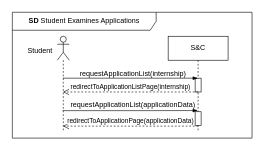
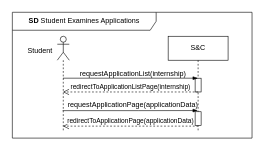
  <mxCell id="0" />
  <mxCell id="1" parent="0" />
  <mxCell id="2" value="S&amp;amp;C" style="shape=umlLifeline;perimeter=lifelinePerimeter;whiteSpace=wrap;html=1;container=1;dropTarget=0;collapsible=0;recursiveResize=0;outlineConnect=0;portConstraint=eastwest;newEdgeStyle={&quot;edgeStyle&quot;:&quot;elbowEdgeStyle&quot;,&quot;elbow&quot;:&quot;vertical&quot;,&quot;curved&quot;:0,&quot;rounded&quot;:0};" parent="1" vertex="1"><mxGeometry x="280" width="100" height="160" as="geometry" y="60" /></mxCell>
  <mxCell id="3" value="" style="html=1;points=[[0,0,0,0,5],[0,1,0,0,-5],[1,0,0,0,5],[1,1,0,0,-5]];perimeter=orthogonalPerimeter;outlineConnect=0;targetShapes=umlLifeline;portConstraint=eastwest;newEdgeStyle={&quot;curved&quot;:0,&quot;rounded&quot;:0};" parent="2" vertex="1"><mxGeometry x="45" y="70" width="10" height="23" as="geometry" /></mxCell>
  <mxCell id="4" value="" style="shape=umlLifeline;perimeter=lifelinePerimeter;whiteSpace=wrap;html=1;container=1;dropTarget=0;collapsible=0;recursiveResize=0;outlineConnect=0;portConstraint=eastwest;newEdgeStyle={&quot;curved&quot;:0,&quot;rounded&quot;:0};participant=umlActor;" parent="1" vertex="1"><mxGeometry x="95" width="20" height="160" as="geometry" y="60" /></mxCell>
  <mxCell id="5" value="Student" style="text;html=1;align=center;verticalAlign=middle;resizable=0;points=[];autosize=1;strokeColor=none;fillColor=none;" parent="1" vertex="1"><mxGeometry x="36" y="70" width="60" height="30" as="geometry" /></mxCell>
  <mxCell id="6" value="" style="edgeStyle=elbowEdgeStyle;fontSize=12;html=1;endArrow=blockThin;endFill=1;rounded=0;" parent="1" edge="1" source="4"><mxGeometry width="160" relative="1" as="geometry"><mxPoint x="114.81" y="130" as="sourcePoint" /><mxPoint x="329.5" y="130" as="targetPoint" /><Array as="points"><mxPoint x="230" y="130" /></Array></mxGeometry></mxCell>
  <mxCell id="7" value="requestApplicationList(internship)" style="text;html=1;align=center;verticalAlign=middle;resizable=0;points=[];autosize=1;strokeColor=none;fillColor=none;" parent="1" vertex="1"><mxGeometry x="121" y="107" width="200" height="30" as="geometry" /></mxCell>
  <mxCell id="8" value="&lt;b&gt;SD&lt;/b&gt;&amp;nbsp;Student Examines Applications" style="shape=umlFrame;whiteSpace=wrap;html=1;pointerEvents=0;width=240;height=30;" parent="1" vertex="1"><mxGeometry x="20" y="20" width="400" height="210" as="geometry" /></mxCell>
  <mxCell id="9" value="redirectToApplicationListPage(internship)" style="html=1;verticalAlign=bottom;endArrow=open;dashed=1;endSize=8;curved=0;rounded=0;" parent="1" edge="1" target="4"><mxGeometry relative="1" as="geometry"><mxPoint x="330" y="153" as="sourcePoint" /><mxPoint x="114.81" y="153" as="targetPoint" /><Array as="points"><mxPoint x="240.5" y="153" /></Array></mxGeometry></mxCell>
- <mxCell id="10" value="requestApplicationList(applicationData)" style="text;html=1;align=center;verticalAlign=middle;resizable=0;points=[];autosize=1;strokeColor=none;fillColor=none;" vertex="1" parent="1"><mxGeometry x="101" y="160" width="240" height="30" as="geometry" /></mxCell>
+ <mxCell id="10" value="requestApplicationPage(applicationData)" style="text;html=1;align=center;verticalAlign=middle;resizable=0;points=[];autosize=1;strokeColor=none;fillColor=none;" vertex="1" parent="1"><mxGeometry x="101" y="160" width="240" height="30" as="geometry" /></mxCell>
  <mxCell id="11" value="" style="edgeStyle=elbowEdgeStyle;fontSize=12;html=1;endArrow=blockThin;endFill=1;rounded=0;exitX=0.012;exitY=0.804;exitDx=0;exitDy=0;exitPerimeter=0;" edge="1" parent="1" source="10"><mxGeometry width="160" relative="1" as="geometry"><mxPoint x="114.81" y="184" as="sourcePoint" /><mxPoint x="329.5" y="184" as="targetPoint" /><Array as="points"><mxPoint x="230" y="184" /></Array></mxGeometry></mxCell>
  <mxCell id="12" value="redirectToApplicationPage(applicationData)" style="html=1;verticalAlign=bottom;endArrow=open;dashed=1;endSize=8;curved=0;rounded=0;" edge="1" parent="1" target="4"><mxGeometry x="0.0" relative="1" as="geometry"><mxPoint x="330.19" y="210" as="sourcePoint" /><mxPoint x="115" y="210" as="targetPoint" /><Array as="points"><mxPoint x="240.69" y="210" /></Array><mxPoint as="offset" /></mxGeometry></mxCell>
  <mxCell id="13" value="" style="html=1;points=[[0,0,0,0,5],[0,1,0,0,-5],[1,0,0,0,5],[1,1,0,0,-5]];perimeter=orthogonalPerimeter;outlineConnect=0;targetShapes=umlLifeline;portConstraint=eastwest;newEdgeStyle={&quot;curved&quot;:0,&quot;rounded&quot;:0};" vertex="1" parent="1"><mxGeometry x="325" y="186" width="10" height="23" as="geometry" /></mxCell>
